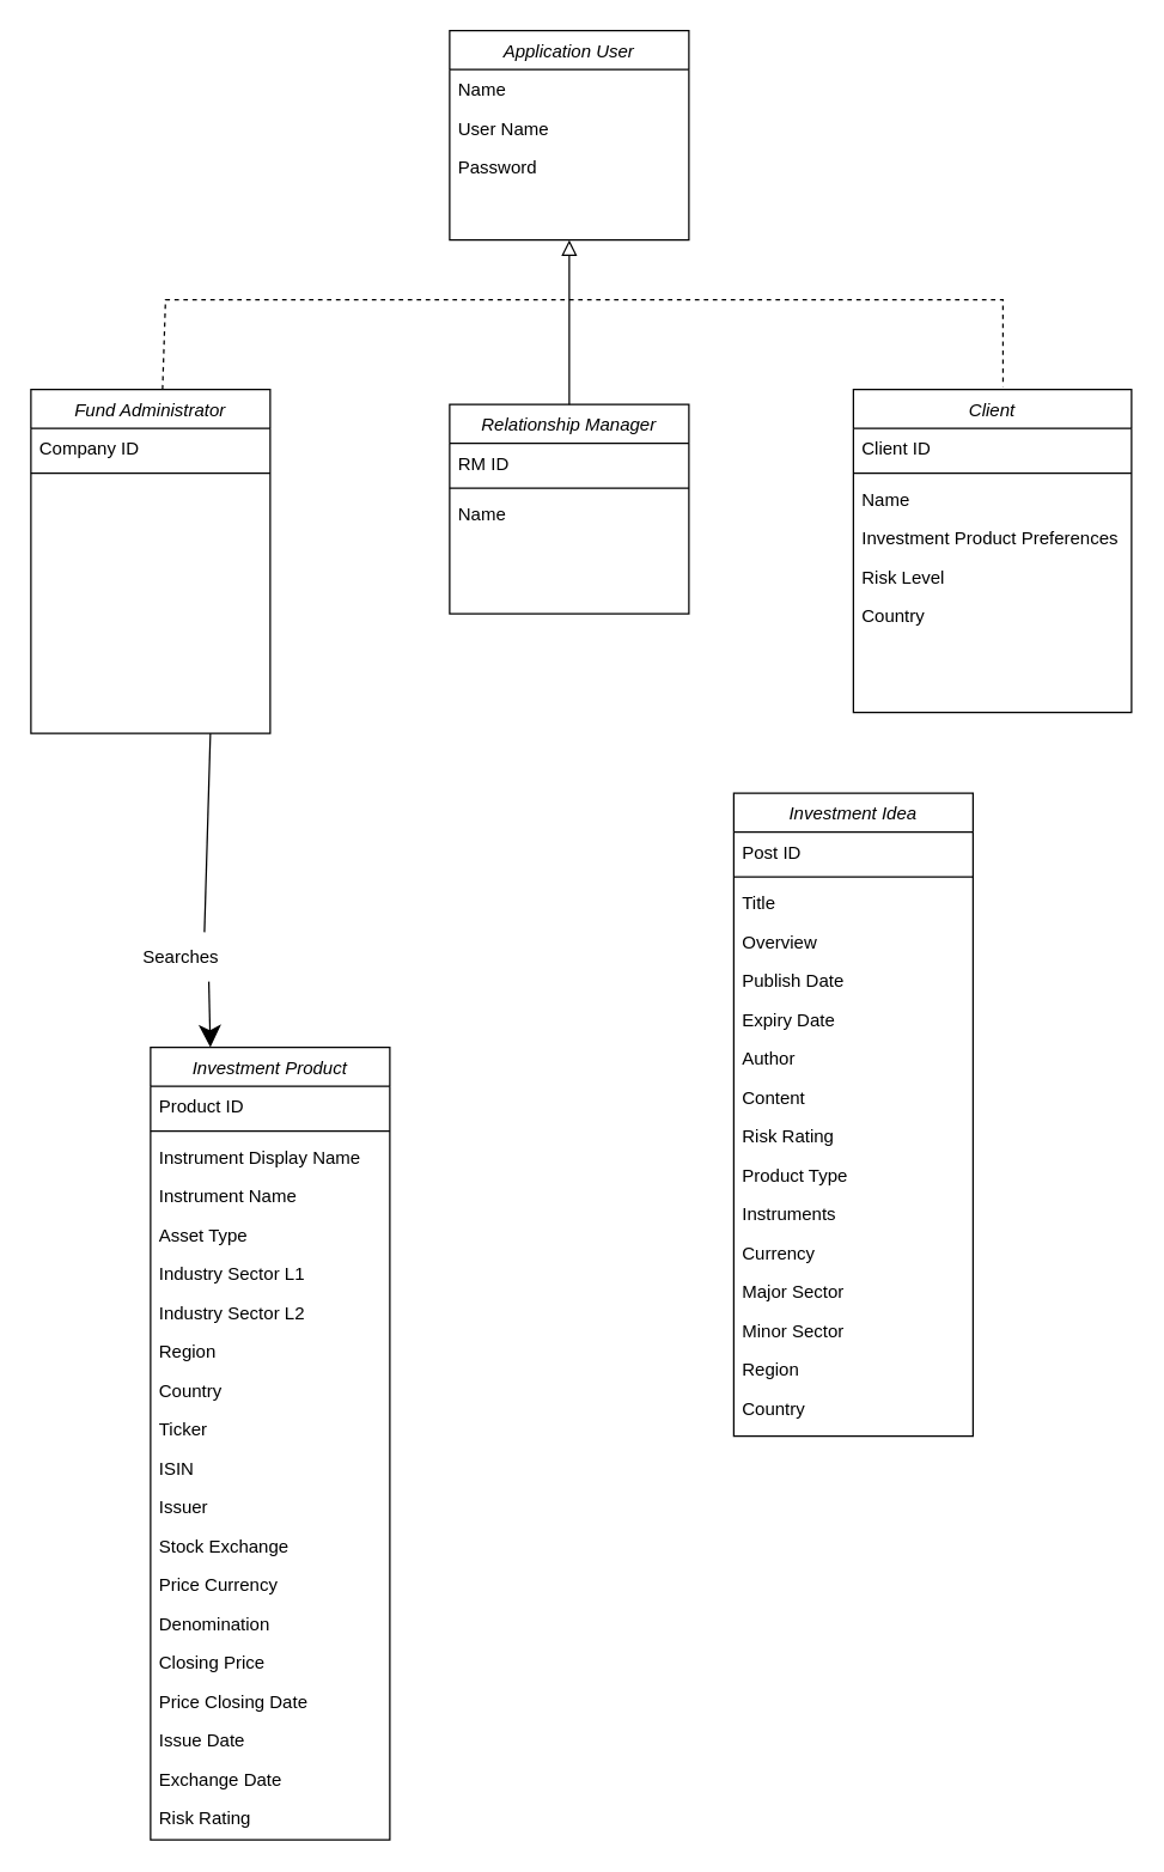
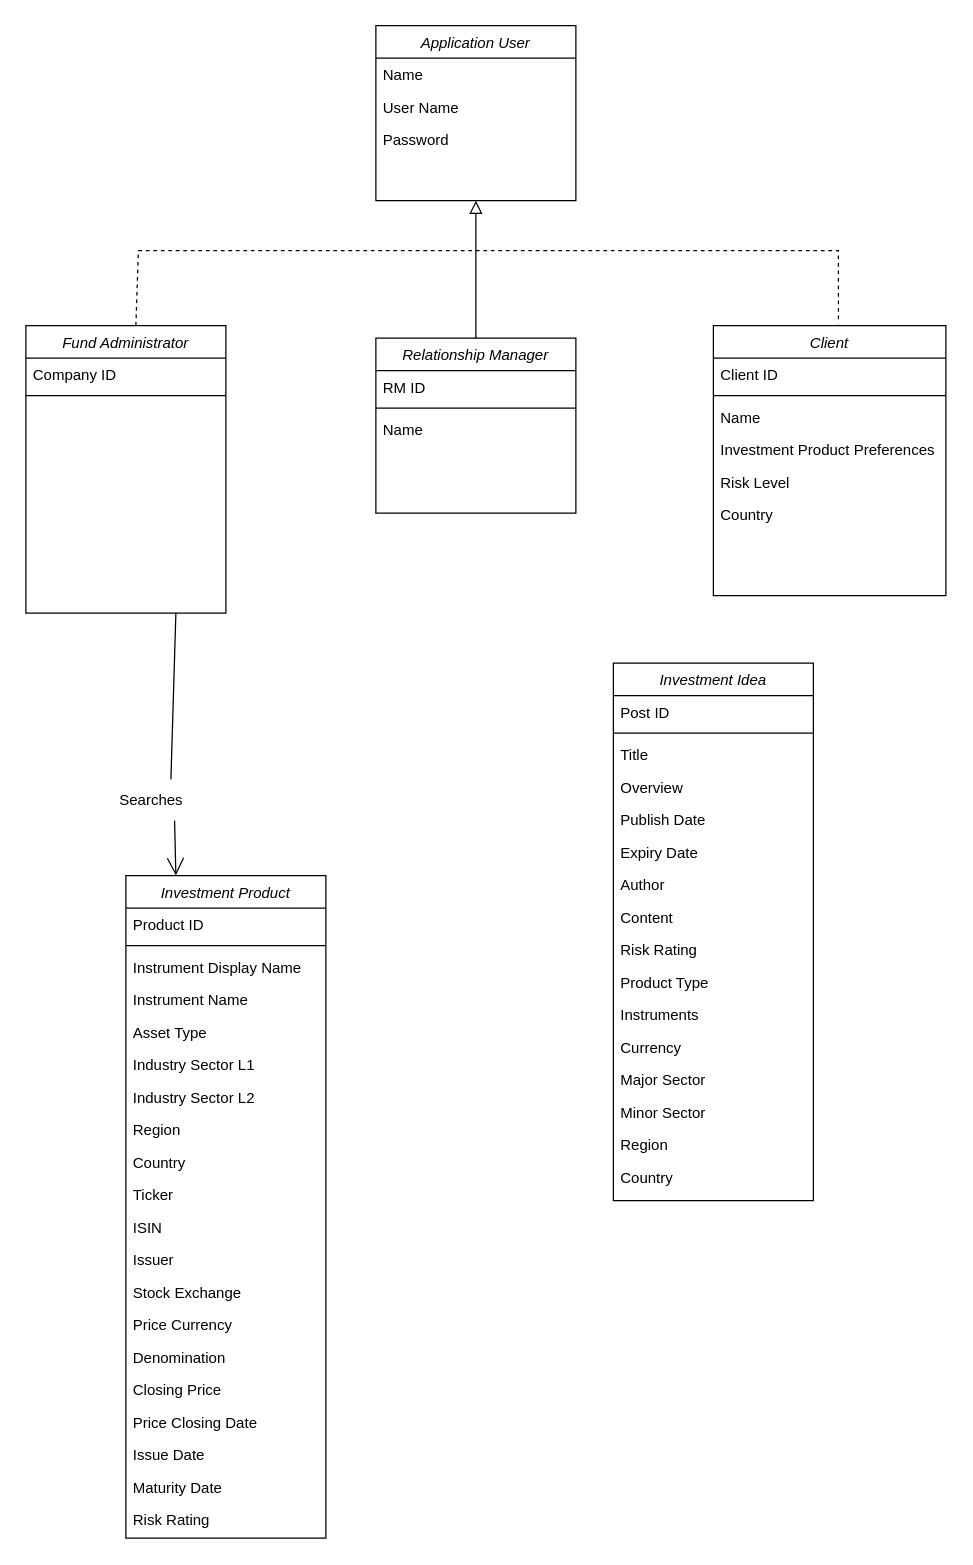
  <mxCell id="0" />
  <mxCell id="1" parent="0" />
  <mxCell id="2" value="Client&#10;" style="swimlane;fontStyle=2;align=center;verticalAlign=top;childLayout=stackLayout;horizontal=1;startSize=26;horizontalStack=0;resizeParent=1;resizeLast=0;collapsible=1;marginBottom=0;rounded=0;shadow=0;strokeWidth=1;" parent="1" vertex="1"><mxGeometry x="570" y="260" width="186" height="216" as="geometry"><mxRectangle x="254" y="110" width="160" height="26" as="alternateBounds" /></mxGeometry></mxCell>
  <mxCell id="3" value="Client ID" style="text;align=left;verticalAlign=top;spacingLeft=4;spacingRight=4;overflow=hidden;rotatable=0;points=[[0,0.5],[1,0.5]];portConstraint=eastwest;" parent="2" vertex="1"><mxGeometry y="26" width="186" height="26" as="geometry" /></mxCell>
  <mxCell id="4" value="" style="line;html=1;strokeWidth=1;align=left;verticalAlign=middle;spacingTop=-1;spacingLeft=3;spacingRight=3;rotatable=0;labelPosition=right;points=[];portConstraint=eastwest;" parent="2" vertex="1"><mxGeometry y="52" width="186" height="8" as="geometry" /></mxCell>
  <mxCell id="5" value="Name" style="text;align=left;verticalAlign=top;spacingLeft=4;spacingRight=4;overflow=hidden;rotatable=0;points=[[0,0.5],[1,0.5]];portConstraint=eastwest;" parent="2" vertex="1"><mxGeometry y="60" width="186" height="26" as="geometry" /></mxCell>
  <mxCell id="6" value="Investment Product Preferences " style="text;align=left;verticalAlign=top;spacingLeft=4;spacingRight=4;overflow=hidden;rotatable=0;points=[[0,0.5],[1,0.5]];portConstraint=eastwest;rounded=0;shadow=0;html=0;" parent="2" vertex="1"><mxGeometry y="86" width="186" height="26" as="geometry" /></mxCell>
  <mxCell id="7" value="Risk Level" style="text;align=left;verticalAlign=top;spacingLeft=4;spacingRight=4;overflow=hidden;rotatable=0;points=[[0,0.5],[1,0.5]];portConstraint=eastwest;rounded=0;shadow=0;html=0;" parent="2" vertex="1"><mxGeometry y="112" width="186" height="26" as="geometry" /></mxCell>
  <mxCell id="8" value="Country" style="text;align=left;verticalAlign=top;spacingLeft=4;spacingRight=4;overflow=hidden;rotatable=0;points=[[0,0.5],[1,0.5]];portConstraint=eastwest;rounded=0;shadow=0;html=0;" parent="2" vertex="1"><mxGeometry y="138" width="186" height="26" as="geometry" /></mxCell>
  <mxCell id="9" value="Investment Product" style="swimlane;fontStyle=2;align=center;verticalAlign=top;childLayout=stackLayout;horizontal=1;startSize=26;horizontalStack=0;resizeParent=1;resizeLast=0;collapsible=1;marginBottom=0;rounded=0;shadow=0;strokeWidth=1;" parent="1" vertex="1"><mxGeometry x="100" y="700" width="160" height="530" as="geometry"><mxRectangle x="130" y="380" width="160" height="26" as="alternateBounds" /></mxGeometry></mxCell>
  <mxCell id="10" value="Product ID" style="text;align=left;verticalAlign=top;spacingLeft=4;spacingRight=4;overflow=hidden;rotatable=0;points=[[0,0.5],[1,0.5]];portConstraint=eastwest;" parent="9" vertex="1"><mxGeometry y="26" width="160" height="26" as="geometry" /></mxCell>
  <mxCell id="11" value="" style="line;html=1;strokeWidth=1;align=left;verticalAlign=middle;spacingTop=-1;spacingLeft=3;spacingRight=3;rotatable=0;labelPosition=right;points=[];portConstraint=eastwest;" parent="9" vertex="1"><mxGeometry y="52" width="160" height="8" as="geometry" /></mxCell>
  <mxCell id="12" value="Instrument Display Name" style="text;align=left;verticalAlign=top;spacingLeft=4;spacingRight=4;overflow=hidden;rotatable=0;points=[[0,0.5],[1,0.5]];portConstraint=eastwest;" parent="9" vertex="1"><mxGeometry y="60" width="160" height="26" as="geometry" /></mxCell>
  <mxCell id="13" value="Instrument Name" style="text;align=left;verticalAlign=top;spacingLeft=4;spacingRight=4;overflow=hidden;rotatable=0;points=[[0,0.5],[1,0.5]];portConstraint=eastwest;" parent="9" vertex="1"><mxGeometry y="86" width="160" height="26" as="geometry" /></mxCell>
  <mxCell id="14" value="Asset Type" style="text;align=left;verticalAlign=top;spacingLeft=4;spacingRight=4;overflow=hidden;rotatable=0;points=[[0,0.5],[1,0.5]];portConstraint=eastwest;" parent="9" vertex="1"><mxGeometry y="112" width="160" height="26" as="geometry" /></mxCell>
  <mxCell id="15" value="Industry Sector L1" style="text;align=left;verticalAlign=top;spacingLeft=4;spacingRight=4;overflow=hidden;rotatable=0;points=[[0,0.5],[1,0.5]];portConstraint=eastwest;" parent="9" vertex="1"><mxGeometry y="138" width="160" height="26" as="geometry" /></mxCell>
  <mxCell id="16" value="Industry Sector L2" style="text;align=left;verticalAlign=top;spacingLeft=4;spacingRight=4;overflow=hidden;rotatable=0;points=[[0,0.5],[1,0.5]];portConstraint=eastwest;" parent="9" vertex="1"><mxGeometry y="164" width="160" height="26" as="geometry" /></mxCell>
  <mxCell id="17" value="Region" style="text;align=left;verticalAlign=top;spacingLeft=4;spacingRight=4;overflow=hidden;rotatable=0;points=[[0,0.5],[1,0.5]];portConstraint=eastwest;" parent="9" vertex="1"><mxGeometry y="190" width="160" height="26" as="geometry" /></mxCell>
  <mxCell id="18" value="Country" style="text;align=left;verticalAlign=top;spacingLeft=4;spacingRight=4;overflow=hidden;rotatable=0;points=[[0,0.5],[1,0.5]];portConstraint=eastwest;" parent="9" vertex="1"><mxGeometry y="216" width="160" height="26" as="geometry" /></mxCell>
  <mxCell id="19" value="Ticker" style="text;align=left;verticalAlign=top;spacingLeft=4;spacingRight=4;overflow=hidden;rotatable=0;points=[[0,0.5],[1,0.5]];portConstraint=eastwest;" parent="9" vertex="1"><mxGeometry y="242" width="160" height="26" as="geometry" /></mxCell>
  <mxCell id="20" value="ISIN" style="text;align=left;verticalAlign=top;spacingLeft=4;spacingRight=4;overflow=hidden;rotatable=0;points=[[0,0.5],[1,0.5]];portConstraint=eastwest;" parent="9" vertex="1"><mxGeometry y="268" width="160" height="26" as="geometry" /></mxCell>
  <mxCell id="21" value="Issuer" style="text;align=left;verticalAlign=top;spacingLeft=4;spacingRight=4;overflow=hidden;rotatable=0;points=[[0,0.5],[1,0.5]];portConstraint=eastwest;" parent="9" vertex="1"><mxGeometry y="294" width="160" height="26" as="geometry" /></mxCell>
  <mxCell id="22" value="Stock Exchange" style="text;align=left;verticalAlign=top;spacingLeft=4;spacingRight=4;overflow=hidden;rotatable=0;points=[[0,0.5],[1,0.5]];portConstraint=eastwest;" parent="9" vertex="1"><mxGeometry y="320" width="160" height="26" as="geometry" /></mxCell>
  <mxCell id="23" value="Price Currency" style="text;align=left;verticalAlign=top;spacingLeft=4;spacingRight=4;overflow=hidden;rotatable=0;points=[[0,0.5],[1,0.5]];portConstraint=eastwest;" parent="9" vertex="1"><mxGeometry y="346" width="160" height="26" as="geometry" /></mxCell>
  <mxCell id="24" value="Denomination" style="text;align=left;verticalAlign=top;spacingLeft=4;spacingRight=4;overflow=hidden;rotatable=0;points=[[0,0.5],[1,0.5]];portConstraint=eastwest;" parent="9" vertex="1"><mxGeometry y="372" width="160" height="26" as="geometry" /></mxCell>
  <mxCell id="25" value="Closing Price" style="text;align=left;verticalAlign=top;spacingLeft=4;spacingRight=4;overflow=hidden;rotatable=0;points=[[0,0.5],[1,0.5]];portConstraint=eastwest;" parent="9" vertex="1"><mxGeometry y="398" width="160" height="26" as="geometry" /></mxCell>
  <mxCell id="26" value="Price Closing Date" style="text;align=left;verticalAlign=top;spacingLeft=4;spacingRight=4;overflow=hidden;rotatable=0;points=[[0,0.5],[1,0.5]];portConstraint=eastwest;" parent="9" vertex="1"><mxGeometry y="424" width="160" height="26" as="geometry" /></mxCell>
  <mxCell id="27" value="Issue Date" style="text;align=left;verticalAlign=top;spacingLeft=4;spacingRight=4;overflow=hidden;rotatable=0;points=[[0,0.5],[1,0.5]];portConstraint=eastwest;" parent="9" vertex="1"><mxGeometry y="450" width="160" height="26" as="geometry" /></mxCell>
- <mxCell id="28" value="Exchange Date" style="text;align=left;verticalAlign=top;spacingLeft=4;spacingRight=4;overflow=hidden;rotatable=0;points=[[0,0.5],[1,0.5]];portConstraint=eastwest;" parent="9" vertex="1"><mxGeometry y="476" width="160" height="26" as="geometry" /></mxCell>
+ <mxCell id="28" value="Maturity Date" style="text;align=left;verticalAlign=top;spacingLeft=4;spacingRight=4;overflow=hidden;rotatable=0;points=[[0,0.5],[1,0.5]];portConstraint=eastwest;" parent="9" vertex="1"><mxGeometry y="476" width="160" height="26" as="geometry" /></mxCell>
  <mxCell id="29" value="Risk Rating" style="text;align=left;verticalAlign=top;spacingLeft=4;spacingRight=4;overflow=hidden;rotatable=0;points=[[0,0.5],[1,0.5]];portConstraint=eastwest;" parent="9" vertex="1"><mxGeometry y="502" width="160" height="26" as="geometry" /></mxCell>
  <mxCell id="30" value="Fund Administrator" style="swimlane;fontStyle=2;align=center;verticalAlign=top;childLayout=stackLayout;horizontal=1;startSize=26;horizontalStack=0;resizeParent=1;resizeLast=0;collapsible=1;marginBottom=0;rounded=0;shadow=0;strokeWidth=1;" parent="1" vertex="1"><mxGeometry x="20" y="260" width="160" height="230" as="geometry"><mxRectangle x="340" y="380" width="170" height="26" as="alternateBounds" /></mxGeometry></mxCell>
  <mxCell id="31" value="Company ID" style="text;align=left;verticalAlign=top;spacingLeft=4;spacingRight=4;overflow=hidden;rotatable=0;points=[[0,0.5],[1,0.5]];portConstraint=eastwest;" parent="30" vertex="1"><mxGeometry y="26" width="160" height="26" as="geometry" /></mxCell>
  <mxCell id="32" value="" style="line;html=1;strokeWidth=1;align=left;verticalAlign=middle;spacingTop=-1;spacingLeft=3;spacingRight=3;rotatable=0;labelPosition=right;points=[];portConstraint=eastwest;" parent="30" vertex="1"><mxGeometry y="52" width="160" height="8" as="geometry" /></mxCell>
  <mxCell id="33" value="Relationship Manager" style="swimlane;fontStyle=2;align=center;verticalAlign=top;childLayout=stackLayout;horizontal=1;startSize=26;horizontalStack=0;resizeParent=1;resizeLast=0;collapsible=1;marginBottom=0;rounded=0;shadow=0;strokeWidth=1;" parent="1" vertex="1"><mxGeometry x="300" y="270" width="160" height="140" as="geometry"><mxRectangle x="568" y="120" width="160" height="26" as="alternateBounds" /></mxGeometry></mxCell>
  <mxCell id="34" value="RM ID" style="text;align=left;verticalAlign=top;spacingLeft=4;spacingRight=4;overflow=hidden;rotatable=0;points=[[0,0.5],[1,0.5]];portConstraint=eastwest;" parent="33" vertex="1"><mxGeometry y="26" width="160" height="26" as="geometry" /></mxCell>
  <mxCell id="35" value="" style="line;html=1;strokeWidth=1;align=left;verticalAlign=middle;spacingTop=-1;spacingLeft=3;spacingRight=3;rotatable=0;labelPosition=right;points=[];portConstraint=eastwest;" parent="33" vertex="1"><mxGeometry y="52" width="160" height="8" as="geometry" /></mxCell>
  <mxCell id="36" value="Name" style="text;align=left;verticalAlign=top;spacingLeft=4;spacingRight=4;overflow=hidden;rotatable=0;points=[[0,0.5],[1,0.5]];portConstraint=eastwest;rounded=0;shadow=0;html=0;" parent="33" vertex="1"><mxGeometry y="60" width="160" height="26" as="geometry" /></mxCell>
  <mxCell id="37" value="Investment Idea" style="swimlane;fontStyle=2;align=center;verticalAlign=top;childLayout=stackLayout;horizontal=1;startSize=26;horizontalStack=0;resizeParent=1;resizeLast=0;collapsible=1;marginBottom=0;rounded=0;shadow=0;strokeWidth=1;" parent="1" vertex="1"><mxGeometry x="490" y="530" width="160" height="430" as="geometry"><mxRectangle x="130" y="380" width="160" height="26" as="alternateBounds" /></mxGeometry></mxCell>
  <mxCell id="38" value="Post ID" style="text;align=left;verticalAlign=top;spacingLeft=4;spacingRight=4;overflow=hidden;rotatable=0;points=[[0,0.5],[1,0.5]];portConstraint=eastwest;" parent="37" vertex="1"><mxGeometry y="26" width="160" height="26" as="geometry" /></mxCell>
  <mxCell id="39" value="" style="line;html=1;strokeWidth=1;align=left;verticalAlign=middle;spacingTop=-1;spacingLeft=3;spacingRight=3;rotatable=0;labelPosition=right;points=[];portConstraint=eastwest;" parent="37" vertex="1"><mxGeometry y="52" width="160" height="8" as="geometry" /></mxCell>
  <mxCell id="40" value="Title" style="text;align=left;verticalAlign=top;spacingLeft=4;spacingRight=4;overflow=hidden;rotatable=0;points=[[0,0.5],[1,0.5]];portConstraint=eastwest;" parent="37" vertex="1"><mxGeometry y="60" width="160" height="26" as="geometry" /></mxCell>
  <mxCell id="41" value="Overview" style="text;align=left;verticalAlign=top;spacingLeft=4;spacingRight=4;overflow=hidden;rotatable=0;points=[[0,0.5],[1,0.5]];portConstraint=eastwest;" parent="37" vertex="1"><mxGeometry y="86" width="160" height="26" as="geometry" /></mxCell>
  <mxCell id="42" value="Publish Date" style="text;align=left;verticalAlign=top;spacingLeft=4;spacingRight=4;overflow=hidden;rotatable=0;points=[[0,0.5],[1,0.5]];portConstraint=eastwest;" parent="37" vertex="1"><mxGeometry y="112" width="160" height="26" as="geometry" /></mxCell>
  <mxCell id="43" value="Expiry Date" style="text;align=left;verticalAlign=top;spacingLeft=4;spacingRight=4;overflow=hidden;rotatable=0;points=[[0,0.5],[1,0.5]];portConstraint=eastwest;" parent="37" vertex="1"><mxGeometry y="138" width="160" height="26" as="geometry" /></mxCell>
  <mxCell id="44" value="Author" style="text;align=left;verticalAlign=top;spacingLeft=4;spacingRight=4;overflow=hidden;rotatable=0;points=[[0,0.5],[1,0.5]];portConstraint=eastwest;" parent="37" vertex="1"><mxGeometry y="164" width="160" height="26" as="geometry" /></mxCell>
  <mxCell id="45" value="Content" style="text;align=left;verticalAlign=top;spacingLeft=4;spacingRight=4;overflow=hidden;rotatable=0;points=[[0,0.5],[1,0.5]];portConstraint=eastwest;" parent="37" vertex="1"><mxGeometry y="190" width="160" height="26" as="geometry" /></mxCell>
  <mxCell id="46" value="Risk Rating" style="text;align=left;verticalAlign=top;spacingLeft=4;spacingRight=4;overflow=hidden;rotatable=0;points=[[0,0.5],[1,0.5]];portConstraint=eastwest;" parent="37" vertex="1"><mxGeometry y="216" width="160" height="26" as="geometry" /></mxCell>
  <mxCell id="47" value="Product Type" style="text;align=left;verticalAlign=top;spacingLeft=4;spacingRight=4;overflow=hidden;rotatable=0;points=[[0,0.5],[1,0.5]];portConstraint=eastwest;" parent="37" vertex="1"><mxGeometry y="242" width="160" height="26" as="geometry" /></mxCell>
  <mxCell id="48" value="Instruments" style="text;align=left;verticalAlign=top;spacingLeft=4;spacingRight=4;overflow=hidden;rotatable=0;points=[[0,0.5],[1,0.5]];portConstraint=eastwest;" parent="37" vertex="1"><mxGeometry y="268" width="160" height="26" as="geometry" /></mxCell>
  <mxCell id="49" value="Currency" style="text;align=left;verticalAlign=top;spacingLeft=4;spacingRight=4;overflow=hidden;rotatable=0;points=[[0,0.5],[1,0.5]];portConstraint=eastwest;" parent="37" vertex="1"><mxGeometry y="294" width="160" height="26" as="geometry" /></mxCell>
  <mxCell id="50" value="Major Sector" style="text;align=left;verticalAlign=top;spacingLeft=4;spacingRight=4;overflow=hidden;rotatable=0;points=[[0,0.5],[1,0.5]];portConstraint=eastwest;" parent="37" vertex="1"><mxGeometry y="320" width="160" height="26" as="geometry" /></mxCell>
  <mxCell id="51" value="Minor Sector" style="text;align=left;verticalAlign=top;spacingLeft=4;spacingRight=4;overflow=hidden;rotatable=0;points=[[0,0.5],[1,0.5]];portConstraint=eastwest;" parent="37" vertex="1"><mxGeometry y="346" width="160" height="26" as="geometry" /></mxCell>
  <mxCell id="52" value="Region" style="text;align=left;verticalAlign=top;spacingLeft=4;spacingRight=4;overflow=hidden;rotatable=0;points=[[0,0.5],[1,0.5]];portConstraint=eastwest;" parent="37" vertex="1"><mxGeometry y="372" width="160" height="26" as="geometry" /></mxCell>
  <mxCell id="53" value="Country" style="text;align=left;verticalAlign=top;spacingLeft=4;spacingRight=4;overflow=hidden;rotatable=0;points=[[0,0.5],[1,0.5]];portConstraint=eastwest;" parent="37" vertex="1"><mxGeometry y="398" width="160" height="26" as="geometry" /></mxCell>
  <mxCell id="54" value="" style="endArrow=none;html=1;rounded=0;exitX=0.729;exitY=-0.067;exitDx=0;exitDy=0;exitPerimeter=0;entryX=0.75;entryY=1;entryDx=0;entryDy=0;startArrow=none;" parent="1" source="55" target="30" edge="1"><mxGeometry width="50" height="50" relative="1" as="geometry"><mxPoint x="600" y="370" as="sourcePoint" /><mxPoint x="650" y="320" as="targetPoint" /></mxGeometry></mxCell>
  <mxCell id="55" value="Searches" style="text;html=1;align=center;verticalAlign=middle;resizable=0;points=[];autosize=1;strokeColor=none;fillColor=none;" parent="1" vertex="1"><mxGeometry x="85" y="625" width="70" height="30" as="geometry" /></mxCell>
- <mxCell id="56" value="" style="endArrow=classic;endFill=1;endSize=12;html=1;rounded=0;exitX=0.771;exitY=1.033;exitDx=0;exitDy=0;exitPerimeter=0;entryX=0.25;entryY=0;entryDx=0;entryDy=0;" parent="1" source="55" target="9" edge="1"><mxGeometry width="160" relative="1" as="geometry"><mxPoint x="300" y="330" as="sourcePoint" /><mxPoint x="460" y="330" as="targetPoint" /></mxGeometry></mxCell>
+ <mxCell id="56" value="" style="endArrow=open;endFill=1;endSize=12;html=1;rounded=0;exitX=0.771;exitY=1.033;exitDx=0;exitDy=0;exitPerimeter=0;entryX=0.25;entryY=0;entryDx=0;entryDy=0;" parent="1" source="55" target="9" edge="1"><mxGeometry width="160" relative="1" as="geometry"><mxPoint x="300" y="330" as="sourcePoint" /><mxPoint x="460" y="330" as="targetPoint" /></mxGeometry></mxCell>
  <mxCell id="57" value="Application User" style="swimlane;fontStyle=2;align=center;verticalAlign=top;childLayout=stackLayout;horizontal=1;startSize=26;horizontalStack=0;resizeParent=1;resizeLast=0;collapsible=1;marginBottom=0;rounded=0;shadow=0;strokeWidth=1;" parent="1" vertex="1"><mxGeometry x="300" y="20" width="160" height="140" as="geometry"><mxRectangle x="568" y="120" width="160" height="26" as="alternateBounds" /></mxGeometry></mxCell>
  <mxCell id="58" value="Name" style="text;align=left;verticalAlign=top;spacingLeft=4;spacingRight=4;overflow=hidden;rotatable=0;points=[[0,0.5],[1,0.5]];portConstraint=eastwest;rounded=0;shadow=0;html=0;" parent="57" vertex="1"><mxGeometry y="26" width="160" height="26" as="geometry" /></mxCell>
  <mxCell id="59" value="User Name" style="text;align=left;verticalAlign=top;spacingLeft=4;spacingRight=4;overflow=hidden;rotatable=0;points=[[0,0.5],[1,0.5]];portConstraint=eastwest;rounded=0;shadow=0;html=0;" parent="57" vertex="1"><mxGeometry y="52" width="160" height="26" as="geometry" /></mxCell>
  <mxCell id="60" value="Password" style="text;align=left;verticalAlign=top;spacingLeft=4;spacingRight=4;overflow=hidden;rotatable=0;points=[[0,0.5],[1,0.5]];portConstraint=eastwest;rounded=0;shadow=0;html=0;" parent="57" vertex="1"><mxGeometry y="78" width="160" height="26" as="geometry" /></mxCell>
  <mxCell id="61" value="" style="endArrow=block;startArrow=none;endFill=0;startFill=0;endSize=8;html=1;verticalAlign=bottom;labelBackgroundColor=none;strokeWidth=1;rounded=0;edgeStyle=orthogonalEdgeStyle;entryX=0.5;entryY=1;entryDx=0;entryDy=0;" parent="1" target="57" edge="1"><mxGeometry width="160" relative="1" as="geometry"><mxPoint x="380" y="270" as="sourcePoint" /><mxPoint x="440" y="190" as="targetPoint" /><Array as="points"><mxPoint x="380" y="270" /></Array></mxGeometry></mxCell>
  <mxCell id="62" value="" style="endArrow=none;html=1;rounded=0;entryX=0.538;entryY=-0.009;entryDx=0;entryDy=0;exitX=0.55;exitY=0;exitDx=0;exitDy=0;exitPerimeter=0;entryPerimeter=0;dashed=1;" parent="1" source="30" target="2" edge="1"><mxGeometry width="50" height="50" relative="1" as="geometry"><mxPoint x="110" y="210" as="sourcePoint" /><mxPoint x="530" y="320" as="targetPoint" /><Array as="points"><mxPoint x="110" y="200" /><mxPoint x="670" y="200" /></Array></mxGeometry></mxCell>
